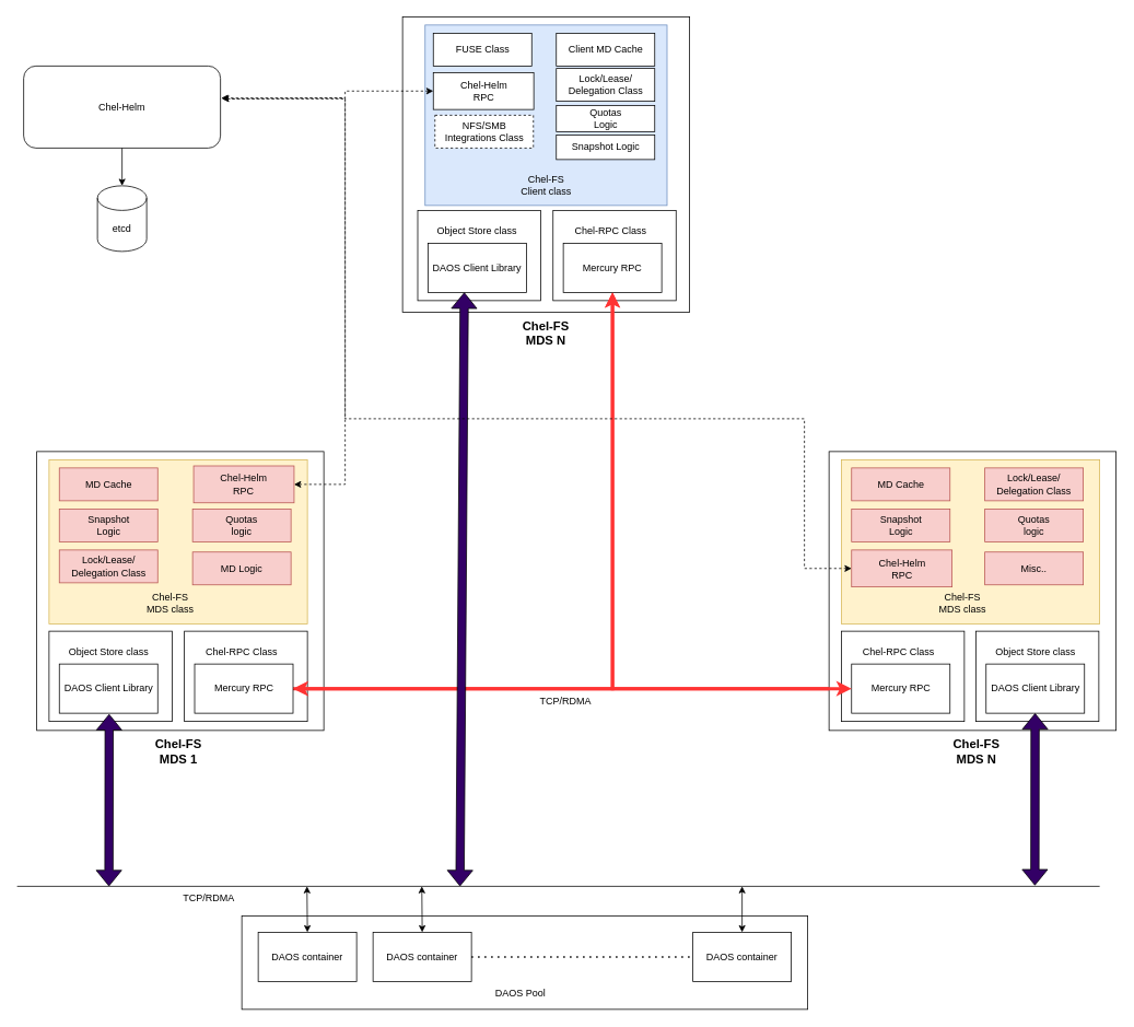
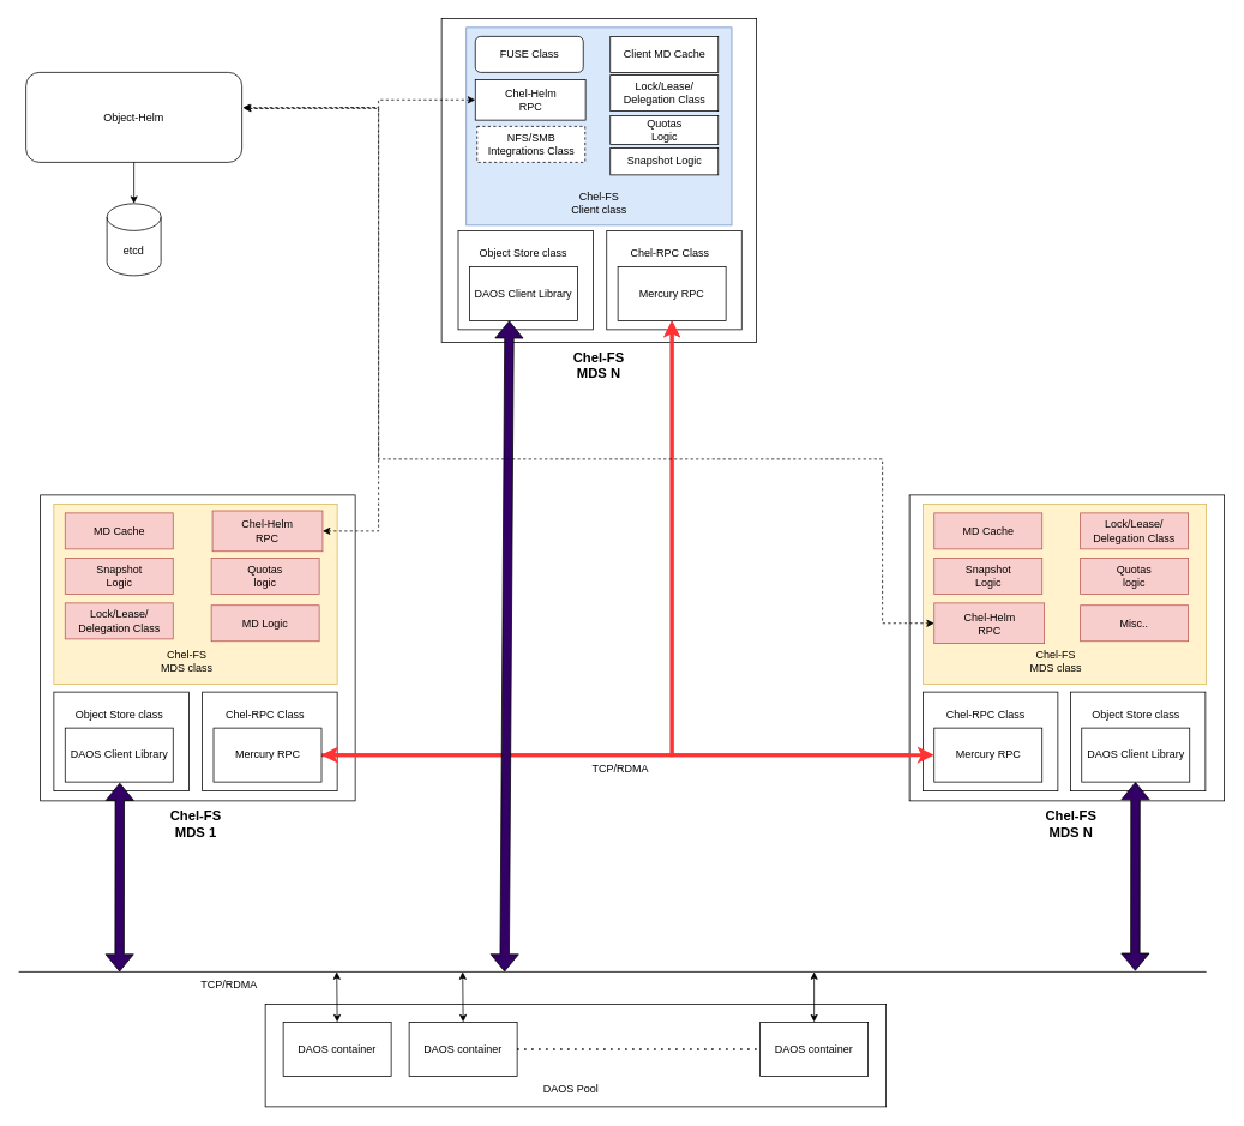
  <mxCell id="0" />
  <mxCell id="1" parent="0" />
  <mxCell id="2" value="" style="rounded=0;whiteSpace=wrap;html=1;" vertex="1" parent="1"><mxGeometry x="490" y="20" width="350" height="360" as="geometry" /></mxCell>
  <mxCell id="3" value="" style="rounded=0;whiteSpace=wrap;html=1;" vertex="1" parent="1"><mxGeometry x="44" y="550" width="350" height="340" as="geometry" /></mxCell>
  <mxCell id="4" value="" style="rounded=0;whiteSpace=wrap;html=1;fillColor=#fff2cc;strokeColor=#d6b656;" vertex="1" parent="1"><mxGeometry x="59" y="560" width="315" height="200" as="geometry" /></mxCell>
  <mxCell id="5" value="" style="rounded=0;whiteSpace=wrap;html=1;fillColor=#dae8fc;strokeColor=#6c8ebf;" vertex="1" parent="1"><mxGeometry x="517.5" y="30" width="295" height="220" as="geometry" /></mxCell>
  <mxCell id="6" value="" style="rounded=0;whiteSpace=wrap;html=1;" vertex="1" parent="1"><mxGeometry x="59" y="769" width="150" height="110" as="geometry" /></mxCell>
  <mxCell id="7" value="" style="rounded=0;whiteSpace=wrap;html=1;" vertex="1" parent="1"><mxGeometry x="224" y="769" width="150" height="110" as="geometry" /></mxCell>
  <mxCell id="8" value="MD Cache" style="rounded=0;whiteSpace=wrap;html=1;fillColor=#f8cecc;strokeColor=#b85450;" vertex="1" parent="1"><mxGeometry x="71.5" y="570" width="120" height="40" as="geometry" /></mxCell>
  <mxCell id="9" value="Lock/Lease/&lt;div&gt;Delegation Class&lt;/div&gt;" style="rounded=0;whiteSpace=wrap;html=1;fillColor=#f8cecc;strokeColor=#b85450;" vertex="1" parent="1"><mxGeometry x="71.5" y="670" width="120" height="40" as="geometry" /></mxCell>
  <mxCell id="10" value="Quotas&lt;br&gt;logic" style="rounded=0;whiteSpace=wrap;html=1;fillColor=#f8cecc;strokeColor=#b85450;" vertex="1" parent="1"><mxGeometry x="234" y="620" width="120" height="40" as="geometry" /></mxCell>
  <mxCell id="11" value="Client MD Cache" style="rounded=0;whiteSpace=wrap;html=1;" vertex="1" parent="1"><mxGeometry x="677.5" y="40" width="120" height="40" as="geometry" /></mxCell>
  <mxCell id="12" value="Lock/Lease/&lt;div&gt;Delegation Class&lt;/div&gt;" style="rounded=0;whiteSpace=wrap;html=1;" vertex="1" parent="1"><mxGeometry x="677.5" y="83" width="120" height="40" as="geometry" /></mxCell>
  <mxCell id="13" value="DAOS Client Library" style="rounded=0;whiteSpace=wrap;html=1;" vertex="1" parent="1"><mxGeometry x="71.5" y="809" width="120" height="60" as="geometry" /></mxCell>
  <mxCell id="14" value="Object Store class" style="text;html=1;align=center;verticalAlign=middle;whiteSpace=wrap;rounded=0;" vertex="1" parent="1"><mxGeometry x="71.5" y="769" width="120" height="50" as="geometry" /></mxCell>
  <mxCell id="15" value="Chel-RPC Class" style="text;html=1;align=center;verticalAlign=middle;whiteSpace=wrap;rounded=0;" vertex="1" parent="1"><mxGeometry x="234" y="769" width="120" height="50" as="geometry" /></mxCell>
  <mxCell id="16" style="edgeStyle=orthogonalEdgeStyle;rounded=0;orthogonalLoop=1;jettySize=auto;html=1;entryX=0;entryY=0.5;entryDx=0;entryDy=0;strokeWidth=4;strokeColor=#FF3333;" edge="1" parent="1" source="17" target="46"><mxGeometry relative="1" as="geometry" /></mxCell>
  <mxCell id="17" value="Mercury RPC" style="rounded=0;whiteSpace=wrap;html=1;" vertex="1" parent="1"><mxGeometry x="236.5" y="809" width="120" height="60" as="geometry" /></mxCell>
- <mxCell id="18" value="FUSE Class" style="rounded=0;whiteSpace=wrap;html=1;" vertex="1" parent="1"><mxGeometry x="527.5" y="40" width="120" height="40" as="geometry" /></mxCell>
+ <mxCell id="18" value="FUSE Class" style="whiteSpace=wrap;html=1;rounded=1;" vertex="1" parent="1"><mxGeometry x="527.5" y="40" width="120" height="40" as="geometry" /></mxCell>
  <mxCell id="19" value="NFS/SMB Integrations Class" style="rounded=0;whiteSpace=wrap;html=1;dashed=1;" vertex="1" parent="1"><mxGeometry x="529.5" y="140" width="120" height="40" as="geometry" /></mxCell>
  <mxCell id="20" value="Snapshot&lt;br&gt;Logic" style="rounded=0;whiteSpace=wrap;html=1;fillColor=#f8cecc;strokeColor=#b85450;" vertex="1" parent="1"><mxGeometry x="71.5" y="620" width="120" height="40" as="geometry" /></mxCell>
  <mxCell id="21" value="" style="rounded=0;whiteSpace=wrap;html=1;" vertex="1" parent="1"><mxGeometry x="508.5" y="256" width="150" height="110" as="geometry" /></mxCell>
  <mxCell id="22" value="" style="rounded=0;whiteSpace=wrap;html=1;" vertex="1" parent="1"><mxGeometry x="673.5" y="256" width="150" height="110" as="geometry" /></mxCell>
  <mxCell id="23" value="DAOS Client Library" style="rounded=0;whiteSpace=wrap;html=1;" vertex="1" parent="1"><mxGeometry x="521" y="296" width="120" height="60" as="geometry" /></mxCell>
  <mxCell id="24" value="Object Store class" style="text;html=1;align=center;verticalAlign=middle;whiteSpace=wrap;rounded=0;" vertex="1" parent="1"><mxGeometry x="521" y="256" width="120" height="50" as="geometry" /></mxCell>
  <mxCell id="25" value="Chel-RPC Class" style="text;html=1;align=center;verticalAlign=middle;whiteSpace=wrap;rounded=0;" vertex="1" parent="1"><mxGeometry x="683.5" y="256" width="120" height="50" as="geometry" /></mxCell>
  <mxCell id="26" style="edgeStyle=orthogonalEdgeStyle;rounded=0;orthogonalLoop=1;jettySize=auto;html=1;startArrow=classic;startFill=1;strokeWidth=4;strokeColor=#FF3333;" edge="1" parent="1" source="27" target="17"><mxGeometry relative="1" as="geometry"><Array as="points"><mxPoint x="746" y="839" /></Array></mxGeometry></mxCell>
  <mxCell id="27" value="Mercury RPC" style="rounded=0;whiteSpace=wrap;html=1;" vertex="1" parent="1"><mxGeometry x="686" y="296" width="120" height="60" as="geometry" /></mxCell>
  <mxCell id="28" value="Chel-FS MDS class" style="text;html=1;align=center;verticalAlign=middle;whiteSpace=wrap;rounded=0;" vertex="1" parent="1"><mxGeometry x="176.5" y="720" width="60" height="30" as="geometry" /></mxCell>
  <mxCell id="29" style="edgeStyle=orthogonalEdgeStyle;rounded=0;orthogonalLoop=1;jettySize=auto;html=1;startArrow=classic;startFill=1;dashed=1;" edge="1" parent="1" source="30"><mxGeometry relative="1" as="geometry"><mxPoint x="220" y="120" as="targetPoint" /><Array as="points"><mxPoint x="420" y="590" /><mxPoint x="420" y="120" /><mxPoint x="272" y="120" /></Array></mxGeometry></mxCell>
  <mxCell id="30" value="Chel-Helm&lt;br&gt;RPC" style="rounded=0;whiteSpace=wrap;html=1;fillColor=#f8cecc;strokeColor=#b85450;" vertex="1" parent="1"><mxGeometry x="235.25" y="567.5" width="122.5" height="45" as="geometry" /></mxCell>
  <mxCell id="31" value="MD Logic" style="rounded=0;whiteSpace=wrap;html=1;fillColor=#f8cecc;strokeColor=#b85450;" vertex="1" parent="1"><mxGeometry x="234" y="672.5" width="120" height="40" as="geometry" /></mxCell>
  <mxCell id="32" value="Chel-FS Client class" style="text;html=1;align=center;verticalAlign=middle;whiteSpace=wrap;rounded=0;" vertex="1" parent="1"><mxGeometry x="627.5" y="210" width="75" height="30" as="geometry" /></mxCell>
  <mxCell id="33" value="Chel-Helm&lt;br&gt;RPC" style="rounded=0;whiteSpace=wrap;html=1;" vertex="1" parent="1"><mxGeometry x="527.5" y="88" width="122.5" height="45" as="geometry" /></mxCell>
  <mxCell id="34" value="Snapshot Logic" style="rounded=0;whiteSpace=wrap;html=1;" vertex="1" parent="1"><mxGeometry x="677.5" y="164" width="120" height="30" as="geometry" /></mxCell>
  <mxCell id="35" value="Quotas&lt;br&gt;Logic" style="rounded=0;whiteSpace=wrap;html=1;" vertex="1" parent="1"><mxGeometry x="677.5" y="128" width="120" height="32" as="geometry" /></mxCell>
  <mxCell id="36" value="" style="rounded=0;whiteSpace=wrap;html=1;" vertex="1" parent="1"><mxGeometry x="1010" y="550" width="350" height="340" as="geometry" /></mxCell>
  <mxCell id="37" value="" style="rounded=0;whiteSpace=wrap;html=1;fillColor=#fff2cc;strokeColor=#d6b656;" vertex="1" parent="1"><mxGeometry x="1025" y="560" width="315" height="200" as="geometry" /></mxCell>
  <mxCell id="38" value="" style="rounded=0;whiteSpace=wrap;html=1;" vertex="1" parent="1"><mxGeometry x="1189" y="769" width="150" height="110" as="geometry" /></mxCell>
  <mxCell id="39" value="" style="rounded=0;whiteSpace=wrap;html=1;" vertex="1" parent="1"><mxGeometry x="1025" y="769" width="150" height="110" as="geometry" /></mxCell>
  <mxCell id="40" value="MD Cache" style="rounded=0;whiteSpace=wrap;html=1;fillColor=#f8cecc;strokeColor=#b85450;" vertex="1" parent="1"><mxGeometry x="1037.5" y="570" width="120" height="40" as="geometry" /></mxCell>
  <mxCell id="41" value="Lock/Lease/&lt;div&gt;Delegation Class&lt;/div&gt;" style="rounded=0;whiteSpace=wrap;html=1;fillColor=#f8cecc;strokeColor=#b85450;" vertex="1" parent="1"><mxGeometry x="1200" y="570" width="120" height="40" as="geometry" /></mxCell>
  <mxCell id="42" value="Quotas&lt;br&gt;logic" style="rounded=0;whiteSpace=wrap;html=1;fillColor=#f8cecc;strokeColor=#b85450;" vertex="1" parent="1"><mxGeometry x="1200" y="620" width="120" height="40" as="geometry" /></mxCell>
  <mxCell id="43" value="DAOS Client Library" style="rounded=0;whiteSpace=wrap;html=1;" vertex="1" parent="1"><mxGeometry x="1201.5" y="809" width="120" height="60" as="geometry" /></mxCell>
  <mxCell id="44" value="Object Store class" style="text;html=1;align=center;verticalAlign=middle;whiteSpace=wrap;rounded=0;" vertex="1" parent="1"><mxGeometry x="1201.5" y="769" width="120" height="50" as="geometry" /></mxCell>
  <mxCell id="45" value="Chel-RPC Class" style="text;html=1;align=center;verticalAlign=middle;whiteSpace=wrap;rounded=0;" vertex="1" parent="1"><mxGeometry x="1035" y="769" width="120" height="50" as="geometry" /></mxCell>
  <mxCell id="46" value="Mercury RPC" style="rounded=0;whiteSpace=wrap;html=1;" vertex="1" parent="1"><mxGeometry x="1037.5" y="809" width="120" height="60" as="geometry" /></mxCell>
  <mxCell id="47" value="Snapshot&lt;br&gt;Logic" style="rounded=0;whiteSpace=wrap;html=1;fillColor=#f8cecc;strokeColor=#b85450;" vertex="1" parent="1"><mxGeometry x="1037.5" y="620" width="120" height="40" as="geometry" /></mxCell>
  <mxCell id="48" value="Chel-FS MDS class" style="text;html=1;align=center;verticalAlign=middle;whiteSpace=wrap;rounded=0;" vertex="1" parent="1"><mxGeometry x="1142.5" y="720" width="60" height="30" as="geometry" /></mxCell>
  <mxCell id="49" value="Chel-Helm&lt;br&gt;RPC" style="rounded=0;whiteSpace=wrap;html=1;fillColor=#f8cecc;strokeColor=#b85450;" vertex="1" parent="1"><mxGeometry x="1037.5" y="670" width="122.5" height="45" as="geometry" /></mxCell>
  <mxCell id="50" value="Misc.." style="rounded=0;whiteSpace=wrap;html=1;fillColor=#f8cecc;strokeColor=#b85450;" vertex="1" parent="1"><mxGeometry x="1200" y="672.5" width="120" height="40" as="geometry" /></mxCell>
  <mxCell id="51" value="" style="rounded=0;whiteSpace=wrap;html=1;" vertex="1" parent="1"><mxGeometry x="294" y="1116" width="690" height="114" as="geometry" /></mxCell>
  <mxCell id="52" value="" style="endArrow=none;html=1;rounded=0;" edge="1" parent="1"><mxGeometry width="50" height="50" relative="1" as="geometry"><mxPoint x="20" y="1080" as="sourcePoint" /><mxPoint x="1340" y="1080" as="targetPoint" /></mxGeometry></mxCell>
  <mxCell id="53" value="DAOS container" style="rounded=0;whiteSpace=wrap;html=1;" vertex="1" parent="1"><mxGeometry x="314" y="1136" width="120" height="60" as="geometry" /></mxCell>
  <mxCell id="54" value="DAOS container" style="rounded=0;whiteSpace=wrap;html=1;" vertex="1" parent="1"><mxGeometry x="454" y="1136" width="120" height="60" as="geometry" /></mxCell>
  <mxCell id="55" value="DAOS container" style="rounded=0;whiteSpace=wrap;html=1;" vertex="1" parent="1"><mxGeometry x="844" y="1136" width="120" height="60" as="geometry" /></mxCell>
  <mxCell id="56" value="" style="endArrow=none;dashed=1;html=1;dashPattern=1 3;strokeWidth=2;rounded=0;exitX=1;exitY=0.5;exitDx=0;exitDy=0;entryX=0;entryY=0.5;entryDx=0;entryDy=0;" edge="1" parent="1" source="54" target="55"><mxGeometry width="50" height="50" relative="1" as="geometry"><mxPoint x="674" y="1196" as="sourcePoint" /><mxPoint x="724" y="1146" as="targetPoint" /></mxGeometry></mxCell>
  <mxCell id="57" value="" style="endArrow=classic;startArrow=classic;html=1;rounded=0;exitX=0.5;exitY=1;exitDx=0;exitDy=0;entryX=0.5;entryY=0;entryDx=0;entryDy=0;" edge="1" parent="1" target="53"><mxGeometry width="50" height="50" relative="1" as="geometry"><mxPoint x="373.5" y="1080" as="sourcePoint" /><mxPoint x="374" y="1120" as="targetPoint" /></mxGeometry></mxCell>
  <mxCell id="58" value="" style="endArrow=classic;startArrow=classic;html=1;rounded=0;exitX=0.5;exitY=1;exitDx=0;exitDy=0;entryX=0.5;entryY=0;entryDx=0;entryDy=0;" edge="1" parent="1" target="54"><mxGeometry width="50" height="50" relative="1" as="geometry"><mxPoint x="513.5" y="1080" as="sourcePoint" /><mxPoint x="514" y="1120" as="targetPoint" /></mxGeometry></mxCell>
  <mxCell id="59" value="" style="endArrow=classic;startArrow=classic;html=1;rounded=0;exitX=0.5;exitY=1;exitDx=0;exitDy=0;entryX=0.5;entryY=0;entryDx=0;entryDy=0;" edge="1" parent="1" target="55"><mxGeometry width="50" height="50" relative="1" as="geometry"><mxPoint x="904" y="1080" as="sourcePoint" /><mxPoint x="904.5" y="1120" as="targetPoint" /></mxGeometry></mxCell>
  <mxCell id="60" value="DAOS Pool" style="text;html=1;align=center;verticalAlign=middle;whiteSpace=wrap;rounded=0;" vertex="1" parent="1"><mxGeometry x="534" y="1196" width="200" height="30" as="geometry" /></mxCell>
  <mxCell id="61" value="TCP/RDMA" style="text;html=1;align=center;verticalAlign=middle;whiteSpace=wrap;rounded=0;" vertex="1" parent="1"><mxGeometry x="224" y="1080" width="60" height="30" as="geometry" /></mxCell>
  <mxCell id="62" value="" style="shape=flexArrow;endArrow=classic;startArrow=classic;html=1;rounded=0;fillColor=#330066;" edge="1" parent="1"><mxGeometry width="100" height="100" relative="1" as="geometry"><mxPoint x="132" y="1080" as="sourcePoint" /><mxPoint x="132.25" y="870" as="targetPoint" /></mxGeometry></mxCell>
  <mxCell id="63" value="" style="shape=flexArrow;endArrow=classic;startArrow=classic;html=1;rounded=0;fillColor=#330066;" edge="1" parent="1"><mxGeometry width="100" height="100" relative="1" as="geometry"><mxPoint x="1261" y="1079" as="sourcePoint" /><mxPoint x="1261.25" y="869" as="targetPoint" /></mxGeometry></mxCell>
  <mxCell id="64" value="" style="shape=flexArrow;endArrow=classic;startArrow=classic;html=1;rounded=0;fillColor=#330066;" edge="1" parent="1"><mxGeometry width="100" height="100" relative="1" as="geometry"><mxPoint x="560" y="1080" as="sourcePoint" /><mxPoint x="565.25" y="356" as="targetPoint" /></mxGeometry></mxCell>
  <mxCell id="65" style="edgeStyle=orthogonalEdgeStyle;rounded=0;orthogonalLoop=1;jettySize=auto;html=1;entryX=0;entryY=0.5;entryDx=0;entryDy=0;strokeWidth=4;strokeColor=#FF3333;startArrow=classic;startFill=1;exitX=0.5;exitY=1;exitDx=0;exitDy=0;" edge="1" parent="1" source="27" target="46"><mxGeometry relative="1" as="geometry"><mxPoint x="750" y="420" as="sourcePoint" /><mxPoint x="1123.5" y="1017" as="targetPoint" /><Array as="points"><mxPoint x="746" y="839" /></Array></mxGeometry></mxCell>
- <mxCell id="66" value="Chel-Helm" style="rounded=1;whiteSpace=wrap;html=1;" vertex="1" parent="1"><mxGeometry x="28" y="80" width="240" height="100" as="geometry" /></mxCell>
+ <mxCell id="66" value="Object-Helm" style="rounded=1;whiteSpace=wrap;html=1;" vertex="1" parent="1"><mxGeometry x="28" y="80" width="240" height="100" as="geometry" /></mxCell>
  <mxCell id="67" value="" style="edgeStyle=orthogonalEdgeStyle;rounded=0;orthogonalLoop=1;jettySize=auto;html=1;startArrow=classic;startFill=1;endArrow=none;" edge="1" parent="1" source="68" target="66"><mxGeometry relative="1" as="geometry" /></mxCell>
  <mxCell id="68" value="etcd" style="shape=cylinder3;whiteSpace=wrap;html=1;boundedLbl=1;backgroundOutline=1;size=15;" vertex="1" parent="1"><mxGeometry x="118" y="226" width="60" height="80" as="geometry" /></mxCell>
  <mxCell id="69" style="edgeStyle=orthogonalEdgeStyle;rounded=0;orthogonalLoop=1;jettySize=auto;html=1;entryX=1.004;entryY=0.39;entryDx=0;entryDy=0;entryPerimeter=0;startArrow=classic;startFill=1;dashed=1;" edge="1" parent="1" source="33" target="66"><mxGeometry relative="1" as="geometry"><Array as="points"><mxPoint x="420" y="111" /><mxPoint x="420" y="119" /></Array></mxGeometry></mxCell>
  <mxCell id="70" style="edgeStyle=orthogonalEdgeStyle;rounded=0;orthogonalLoop=1;jettySize=auto;html=1;startArrow=classic;startFill=1;dashed=1;" edge="1" parent="1" source="49"><mxGeometry relative="1" as="geometry"><mxPoint x="270" y="120" as="targetPoint" /><Array as="points"><mxPoint x="980" y="693" /><mxPoint x="980" y="510" /><mxPoint x="420" y="510" /><mxPoint x="420" y="119" /></Array></mxGeometry></mxCell>
  <mxCell id="71" value="Chel-FS MDS 1" style="text;html=1;align=center;verticalAlign=middle;whiteSpace=wrap;rounded=0;fontStyle=1;fontSize=15;" vertex="1" parent="1"><mxGeometry x="186.5" y="900" width="60" height="30" as="geometry" /></mxCell>
  <mxCell id="72" value="Chel-FS MDS N" style="text;html=1;align=center;verticalAlign=middle;whiteSpace=wrap;rounded=0;fontStyle=1;fontSize=15;" vertex="1" parent="1"><mxGeometry x="1160" y="900" width="60" height="30" as="geometry" /></mxCell>
  <mxCell id="73" value="Chel-FS MDS N" style="text;html=1;align=center;verticalAlign=middle;whiteSpace=wrap;rounded=0;fontStyle=1;fontSize=15;" vertex="1" parent="1"><mxGeometry x="635" y="390" width="60" height="30" as="geometry" /></mxCell>
  <mxCell id="74" value="TCP/RDMA" style="text;html=1;align=center;verticalAlign=middle;whiteSpace=wrap;rounded=0;" vertex="1" parent="1"><mxGeometry x="658.5" y="839" width="60" height="30" as="geometry" /></mxCell>
